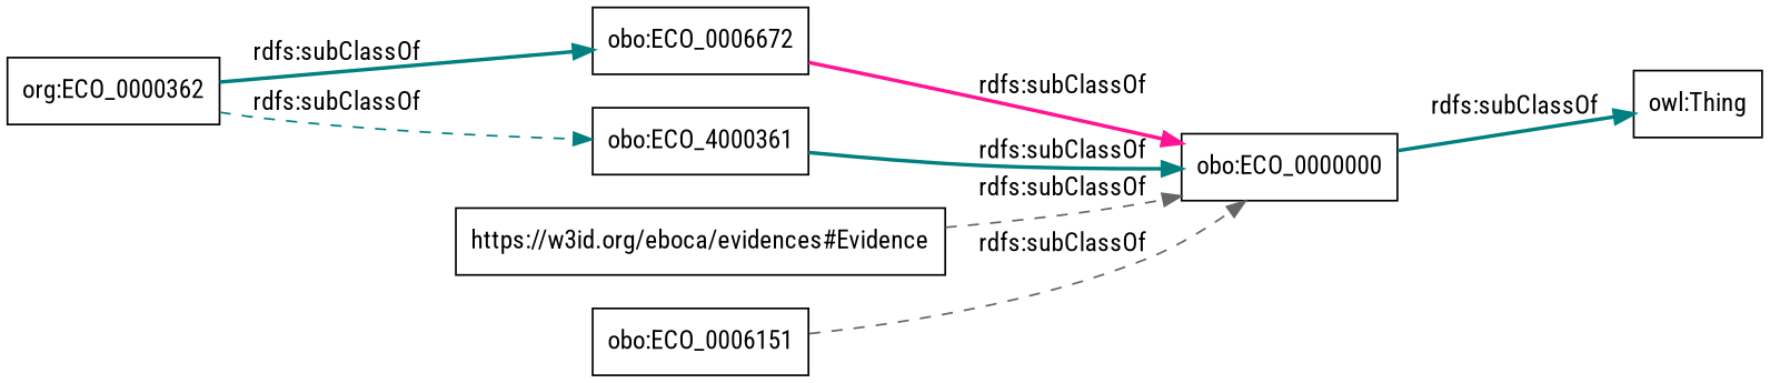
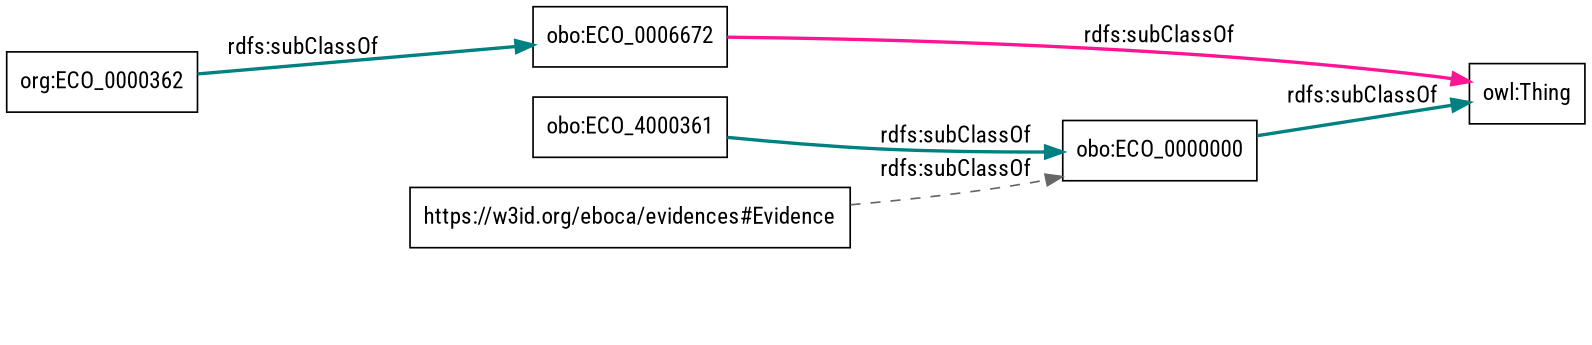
  digraph {
    fontname="Roboto Condensed"
    rankdir=LR
    node [color=black fontname="Roboto Condensed" shape=rectangle]
    edge [color=teal fontname="Roboto Condensed" style=bold]
    n1 [label="org:ECO_0000362"]
    n2 [label="obo:ECO_4000361"]
    n3 [label="obo:ECO_0006672"]
    "obo:ECO_0000000"
    "https://w3id.org/eboca/evidences#Evidence"
    "owl:Thing"
-   "obo:ECO_0006151"
-   n1 -> n2 [label="rdfs:subClassOf" style=dashed]
    n1 -> n3 [label="rdfs:subClassOf"]
    n2 -> "obo:ECO_0000000" [label="rdfs:subClassOf"]
-   n3 -> "obo:ECO_0000000" [color=deeppink label="rdfs:subClassOf"]
+   n3 -> "owl:Thing" [color=deeppink label="rdfs:subClassOf"]
    "obo:ECO_0000000" -> "owl:Thing" [label="rdfs:subClassOf"]
    "https://w3id.org/eboca/evidences#Evidence" -> "obo:ECO_0000000" [color=gray40 label="rdfs:subClassOf" style=dashed]
-   "obo:ECO_0006151" -> "obo:ECO_0000000" [color=gray40 label="rdfs:subClassOf" style=dashed]
  }
